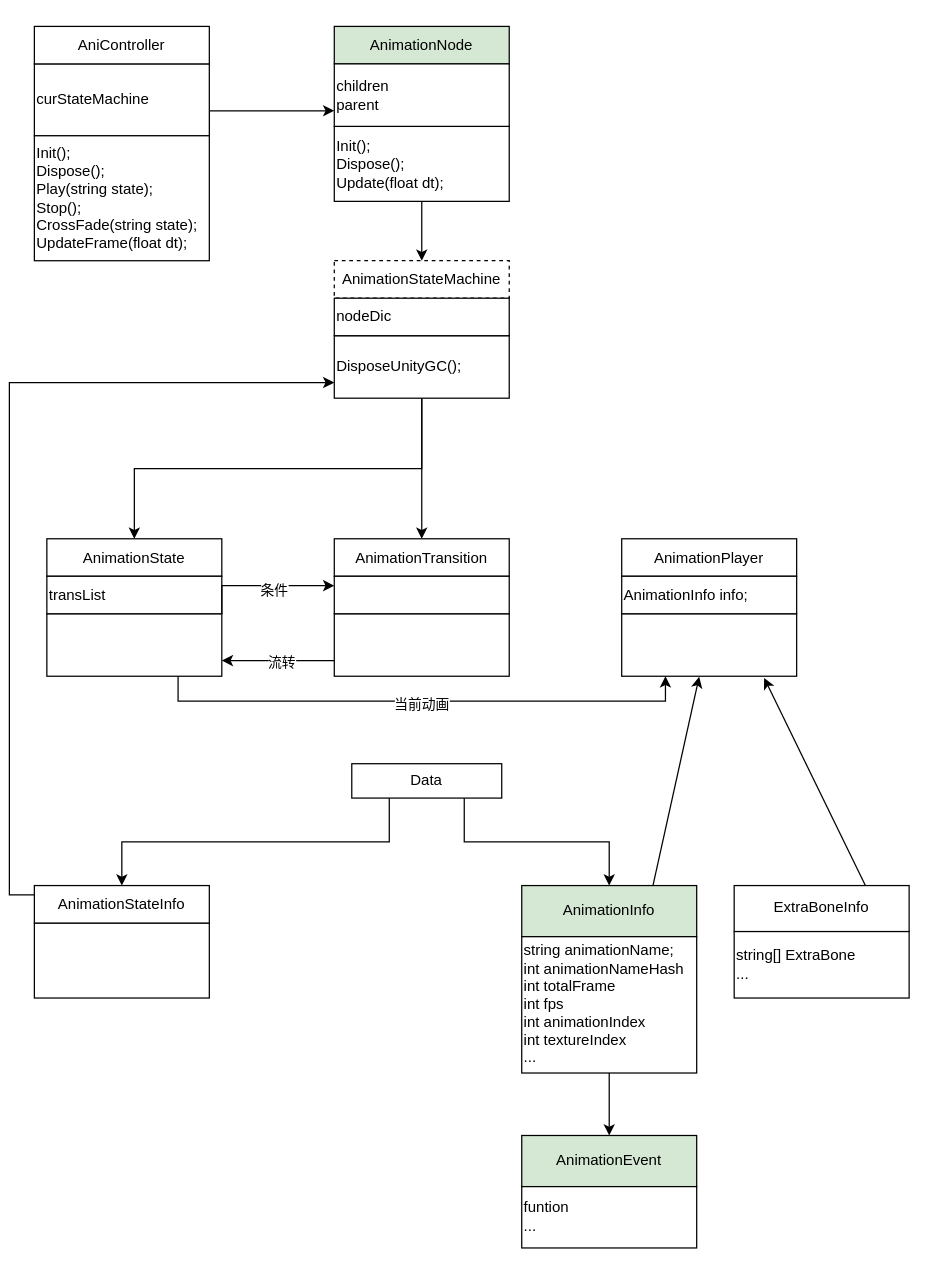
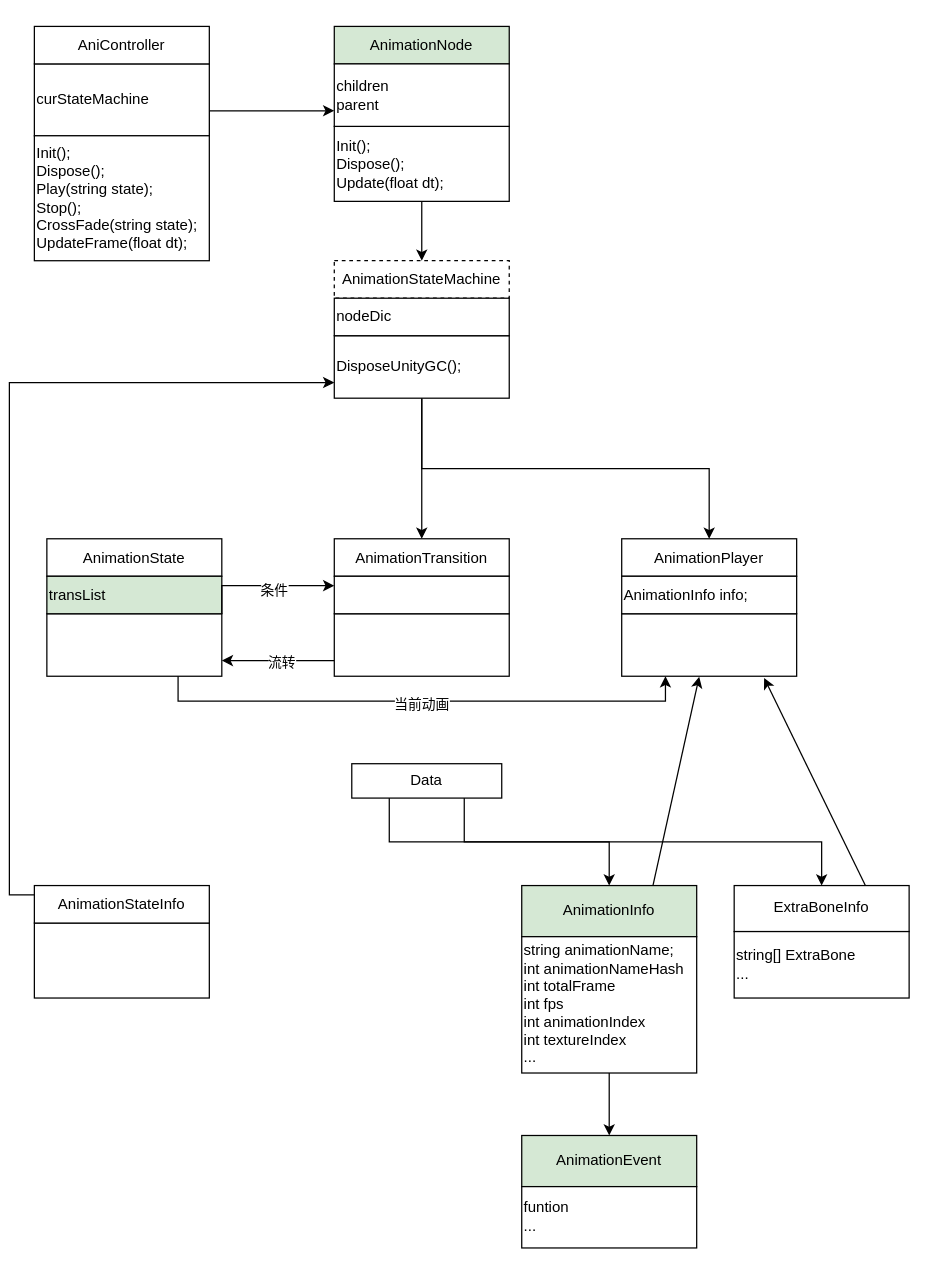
  <mxCell id="0" />
  <mxCell id="1" parent="0" />
  <mxCell id="2" style="edgeStyle=orthogonalEdgeStyle;rounded=0;orthogonalLoop=1;jettySize=auto;html=1;exitX=1;exitY=0;exitDx=0;exitDy=0;entryX=0;entryY=0.75;entryDx=0;entryDy=0;" parent="1" source="7" target="11" edge="1"><mxGeometry relative="1" as="geometry" /></mxCell>
  <mxCell id="3" style="edgeStyle=orthogonalEdgeStyle;rounded=0;orthogonalLoop=1;jettySize=auto;html=1;exitX=0.5;exitY=1;exitDx=0;exitDy=0;entryX=0.5;entryY=0;entryDx=0;entryDy=0;" parent="1" source="43" target="14" edge="1"><mxGeometry relative="1" as="geometry"><mxPoint x="328" y="440.5" as="targetPoint" /></mxGeometry></mxCell>
  <mxCell id="4" value="" style="group" parent="1" vertex="1" connectable="0"><mxGeometry x="20" y="20.5" width="140" height="187.5" as="geometry" /></mxCell>
  <mxCell id="5" value="curStateMachine" style="verticalLabelPosition=middle;verticalAlign=middle;html=1;shape=mxgraph.basic.rect;fillColor2=none;strokeWidth=1;size=20;indent=5;align=left;horizontal=1;labelPosition=center;" parent="4" vertex="1"><mxGeometry y="30" width="140" height="57.5" as="geometry" /></mxCell>
  <mxCell id="6" value="AniController" style="rounded=0;whiteSpace=wrap;html=1;" parent="4" vertex="1"><mxGeometry width="140" height="30" as="geometry" /></mxCell>
  <mxCell id="7" value="&lt;div&gt;&lt;span&gt;Init();&lt;/span&gt;&lt;/div&gt;&lt;div&gt;Dispose();&lt;/div&gt;&lt;div&gt;Play(string state);&lt;/div&gt;&lt;div&gt;Stop();&lt;/div&gt;&lt;div&gt;CrossFade(string state);&lt;/div&gt;&lt;div&gt;UpdateFrame(float dt);&lt;/div&gt;" style="rounded=0;whiteSpace=wrap;html=1;align=left;" parent="4" vertex="1"><mxGeometry y="87.5" width="140" height="100" as="geometry" /></mxCell>
  <mxCell id="8" value="" style="group" parent="1" vertex="1" connectable="0"><mxGeometry x="260" y="20.5" width="140" height="140" as="geometry" /></mxCell>
  <mxCell id="9" value="AnimationNode" style="rounded=0;whiteSpace=wrap;html=1;fillColor=#d5e8d4;" parent="8" vertex="1"><mxGeometry width="140" height="30" as="geometry" /></mxCell>
  <mxCell id="10" value="Init();&lt;br&gt;Dispose();&lt;br&gt;Update(float dt);" style="rounded=0;whiteSpace=wrap;html=1;align=left;" parent="8" vertex="1"><mxGeometry y="80" width="140" height="60" as="geometry" /></mxCell>
  <mxCell id="11" value="children&lt;br&gt;parent" style="rounded=0;whiteSpace=wrap;html=1;align=left;" parent="8" vertex="1"><mxGeometry y="30" width="140" height="50" as="geometry" /></mxCell>
  <mxCell id="12" value="" style="group" parent="1" vertex="1" connectable="0"><mxGeometry x="260" y="430.5" width="140" height="110" as="geometry" /></mxCell>
  <mxCell id="13" value="" style="rounded=0;whiteSpace=wrap;html=1;align=left;" parent="12" vertex="1"><mxGeometry y="60" width="140" height="50" as="geometry" /></mxCell>
  <mxCell id="14" value="AnimationTransition" style="rounded=0;whiteSpace=wrap;html=1;" parent="12" vertex="1"><mxGeometry width="140" height="30" as="geometry" /></mxCell>
  <mxCell id="15" value="" style="rounded=0;whiteSpace=wrap;html=1;" parent="12" vertex="1"><mxGeometry y="30" width="140" height="30" as="geometry" /></mxCell>
  <mxCell id="16" value="" style="group" parent="1" vertex="1" connectable="0"><mxGeometry x="30" y="430.5" width="140" height="110" as="geometry" /></mxCell>
  <mxCell id="17" value="" style="rounded=0;whiteSpace=wrap;html=1;align=left;" parent="16" vertex="1"><mxGeometry y="60" width="140" height="50" as="geometry" /></mxCell>
  <mxCell id="18" value="AnimationState" style="rounded=0;whiteSpace=wrap;html=1;" parent="16" vertex="1"><mxGeometry width="140" height="30" as="geometry" /></mxCell>
- <mxCell id="19" value="transList" style="rounded=0;whiteSpace=wrap;html=1;align=left;" parent="16" vertex="1"><mxGeometry y="30" width="140" height="30" as="geometry" /></mxCell>
+ <mxCell id="19" value="transList" style="rounded=0;whiteSpace=wrap;html=1;align=left;fillColor=#d5e8d4;" parent="16" vertex="1"><mxGeometry y="30" width="140" height="30" as="geometry" /></mxCell>
  <mxCell id="20" style="edgeStyle=orthogonalEdgeStyle;rounded=0;orthogonalLoop=1;jettySize=auto;html=1;exitX=0.75;exitY=1;exitDx=0;exitDy=0;entryX=0.5;entryY=0;entryDx=0;entryDy=0;" parent="1" source="48" target="22" edge="1"><mxGeometry relative="1" as="geometry" /></mxCell>
  <mxCell id="21" value="" style="group" parent="1" vertex="1" connectable="0"><mxGeometry x="410" y="708" width="140" height="150" as="geometry" /></mxCell>
  <mxCell id="22" value="AnimationInfo" style="rounded=0;whiteSpace=wrap;html=1;fillColor=#d5e8d4;" parent="21" vertex="1"><mxGeometry width="140" height="40.909" as="geometry" /></mxCell>
  <mxCell id="23" value="string animationName;&lt;br&gt;int animationNameHash&lt;br&gt;int totalFrame&lt;br&gt;int fps&lt;br&gt;int animationIndex&lt;br&gt;int textureIndex&lt;br&gt;..." style="rounded=0;whiteSpace=wrap;html=1;align=left;" parent="21" vertex="1"><mxGeometry y="40.909" width="140" height="109.091" as="geometry" /></mxCell>
  <mxCell id="24" style="edgeStyle=orthogonalEdgeStyle;rounded=0;orthogonalLoop=1;jettySize=auto;html=1;exitX=0.5;exitY=1;exitDx=0;exitDy=0;entryX=0.5;entryY=0;entryDx=0;entryDy=0;" parent="1" source="23" target="29" edge="1"><mxGeometry relative="1" as="geometry" /></mxCell>
  <mxCell id="25" value="" style="group" parent="1" vertex="1" connectable="0"><mxGeometry x="580" y="708" width="140" height="90" as="geometry" /></mxCell>
  <mxCell id="26" value="ExtraBoneInfo" style="rounded=0;whiteSpace=wrap;html=1;" parent="25" vertex="1"><mxGeometry width="140" height="36.818" as="geometry" /></mxCell>
  <mxCell id="27" value="string[] ExtraBone&lt;br&gt;..." style="rounded=0;whiteSpace=wrap;html=1;align=left;" parent="25" vertex="1"><mxGeometry y="36.819" width="140" height="53.181" as="geometry" /></mxCell>
  <mxCell id="28" value="" style="group" parent="1" vertex="1" connectable="0"><mxGeometry x="410" y="908" width="140" height="90" as="geometry" /></mxCell>
  <mxCell id="29" value="AnimationEvent" style="rounded=0;whiteSpace=wrap;html=1;fillColor=#d5e8d4;" parent="28" vertex="1"><mxGeometry width="140" height="40.909" as="geometry" /></mxCell>
  <mxCell id="30" value="funtion&lt;br&gt;..." style="rounded=0;whiteSpace=wrap;html=1;align=left;" parent="28" vertex="1"><mxGeometry y="40.91" width="140" height="49.09" as="geometry" /></mxCell>
  <mxCell id="31" value="" style="group" vertex="1" connectable="0" parent="1"><mxGeometry x="490" y="430.5" width="140" height="110" as="geometry" /></mxCell>
  <mxCell id="32" value="" style="rounded=0;whiteSpace=wrap;html=1;align=left;" vertex="1" parent="31"><mxGeometry y="60" width="140" height="50" as="geometry" /></mxCell>
  <mxCell id="33" value="AnimationPlayer" style="rounded=0;whiteSpace=wrap;html=1;" vertex="1" parent="31"><mxGeometry width="140" height="30" as="geometry" /></mxCell>
  <mxCell id="34" value="AnimationInfo info;" style="rounded=0;whiteSpace=wrap;html=1;align=left;" vertex="1" parent="31"><mxGeometry y="30" width="140" height="30" as="geometry" /></mxCell>
- <mxCell id="35" style="edgeStyle=orthogonalEdgeStyle;rounded=0;orthogonalLoop=1;jettySize=auto;html=1;exitX=0.5;exitY=1;exitDx=0;exitDy=0;" edge="1" parent="1" source="43" target="18"><mxGeometry relative="1" as="geometry" /></mxCell>
+ <mxCell id="35" style="edgeStyle=orthogonalEdgeStyle;rounded=0;orthogonalLoop=1;jettySize=auto;html=1;exitX=0.5;exitY=1;exitDx=0;exitDy=0;" edge="1" parent="1" source="43" target="33"><mxGeometry relative="1" as="geometry" /></mxCell>
  <mxCell id="36" style="edgeStyle=orthogonalEdgeStyle;rounded=0;orthogonalLoop=1;jettySize=auto;html=1;exitX=1;exitY=0;exitDx=0;exitDy=0;entryX=0;entryY=0.25;entryDx=0;entryDy=0;" edge="1" parent="1" source="17" target="15"><mxGeometry relative="1" as="geometry" /></mxCell>
  <mxCell id="37" value="条件" style="edgeLabel;html=1;align=center;verticalAlign=middle;resizable=0;points=[];" vertex="1" connectable="0" parent="36"><mxGeometry x="0.138" y="-3" relative="1" as="geometry"><mxPoint as="offset" /></mxGeometry></mxCell>
  <mxCell id="38" style="edgeStyle=orthogonalEdgeStyle;rounded=0;orthogonalLoop=1;jettySize=auto;html=1;exitX=0;exitY=0.75;exitDx=0;exitDy=0;entryX=1;entryY=0.75;entryDx=0;entryDy=0;" edge="1" parent="1" source="13" target="17"><mxGeometry relative="1" as="geometry" /></mxCell>
  <mxCell id="39" value="流转" style="edgeLabel;html=1;align=center;verticalAlign=middle;resizable=0;points=[];" vertex="1" connectable="0" parent="38"><mxGeometry x="-0.056" y="1" relative="1" as="geometry"><mxPoint x="-1" as="offset" /></mxGeometry></mxCell>
  <mxCell id="40" style="edgeStyle=orthogonalEdgeStyle;rounded=0;orthogonalLoop=1;jettySize=auto;html=1;exitX=0.75;exitY=1;exitDx=0;exitDy=0;entryX=0.25;entryY=1;entryDx=0;entryDy=0;" edge="1" parent="1" source="17" target="32"><mxGeometry relative="1" as="geometry" /></mxCell>
  <mxCell id="41" value="当前动画" style="edgeLabel;html=1;align=center;verticalAlign=middle;resizable=0;points=[];" vertex="1" connectable="0" parent="40"><mxGeometry x="-0.002" y="-2" relative="1" as="geometry"><mxPoint x="-1" as="offset" /></mxGeometry></mxCell>
  <mxCell id="42" value="" style="group" vertex="1" connectable="0" parent="1"><mxGeometry x="260" y="208" width="140" height="110" as="geometry" /></mxCell>
  <mxCell id="43" value="DisposeUnityGC();" style="rounded=0;whiteSpace=wrap;html=1;align=left;" vertex="1" parent="42"><mxGeometry y="60" width="140" height="50" as="geometry" /></mxCell>
  <mxCell id="44" value="AnimationStateMachine" style="rounded=0;whiteSpace=wrap;html=1;dashed=1;" vertex="1" parent="42"><mxGeometry width="140" height="30" as="geometry" /></mxCell>
  <mxCell id="45" value="nodeDic" style="rounded=0;whiteSpace=wrap;html=1;align=left;" vertex="1" parent="42"><mxGeometry y="30" width="140" height="30" as="geometry" /></mxCell>
  <mxCell id="46" style="edgeStyle=orthogonalEdgeStyle;rounded=0;orthogonalLoop=1;jettySize=auto;html=1;exitX=0.5;exitY=1;exitDx=0;exitDy=0;" edge="1" parent="1" source="10" target="44"><mxGeometry relative="1" as="geometry" /></mxCell>
- <mxCell id="47" style="edgeStyle=orthogonalEdgeStyle;rounded=0;orthogonalLoop=1;jettySize=auto;html=1;exitX=0.25;exitY=1;exitDx=0;exitDy=0;entryX=0.5;entryY=0;entryDx=0;entryDy=0;" edge="1" parent="1" source="48" target="51"><mxGeometry relative="1" as="geometry" /></mxCell>
+ <mxCell id="47" style="edgeStyle=orthogonalEdgeStyle;rounded=0;orthogonalLoop=1;jettySize=auto;html=1;exitX=0.25;exitY=1;exitDx=0;exitDy=0;" edge="1" parent="1" source="48" target="26"><mxGeometry relative="1" as="geometry" /></mxCell>
  <mxCell id="48" value="Data" style="rounded=0;whiteSpace=wrap;html=1;" vertex="1" parent="1"><mxGeometry x="274" y="610.5" width="120" height="27.5" as="geometry" /></mxCell>
  <mxCell id="49" value="" style="group" vertex="1" connectable="0" parent="1"><mxGeometry x="20" y="708" width="140" height="90" as="geometry" /></mxCell>
  <mxCell id="50" value="" style="rounded=0;whiteSpace=wrap;html=1;align=left;" vertex="1" parent="49"><mxGeometry y="30" width="140" height="60" as="geometry" /></mxCell>
  <mxCell id="51" value="AnimationStateInfo" style="rounded=0;whiteSpace=wrap;html=1;" vertex="1" parent="49"><mxGeometry width="140" height="30" as="geometry" /></mxCell>
  <mxCell id="52" value="" style="endArrow=classic;html=1;exitX=0.75;exitY=0;exitDx=0;exitDy=0;entryX=0.443;entryY=1.007;entryDx=0;entryDy=0;entryPerimeter=0;" edge="1" parent="1" source="22" target="32"><mxGeometry width="50" height="50" relative="1" as="geometry"><mxPoint x="550" y="638" as="sourcePoint" /><mxPoint x="600" y="588" as="targetPoint" /></mxGeometry></mxCell>
  <mxCell id="53" value="" style="endArrow=classic;html=1;entryX=0.814;entryY=1.027;entryDx=0;entryDy=0;entryPerimeter=0;exitX=0.75;exitY=0;exitDx=0;exitDy=0;" edge="1" parent="1" source="26" target="32"><mxGeometry width="50" height="50" relative="1" as="geometry"><mxPoint x="620" y="628" as="sourcePoint" /><mxPoint x="670" y="578" as="targetPoint" /></mxGeometry></mxCell>
  <mxCell id="54" style="edgeStyle=orthogonalEdgeStyle;rounded=0;orthogonalLoop=1;jettySize=auto;html=1;exitX=0;exitY=0.25;exitDx=0;exitDy=0;entryX=0;entryY=0.75;entryDx=0;entryDy=0;" edge="1" parent="1" source="51" target="43"><mxGeometry relative="1" as="geometry" /></mxCell>
